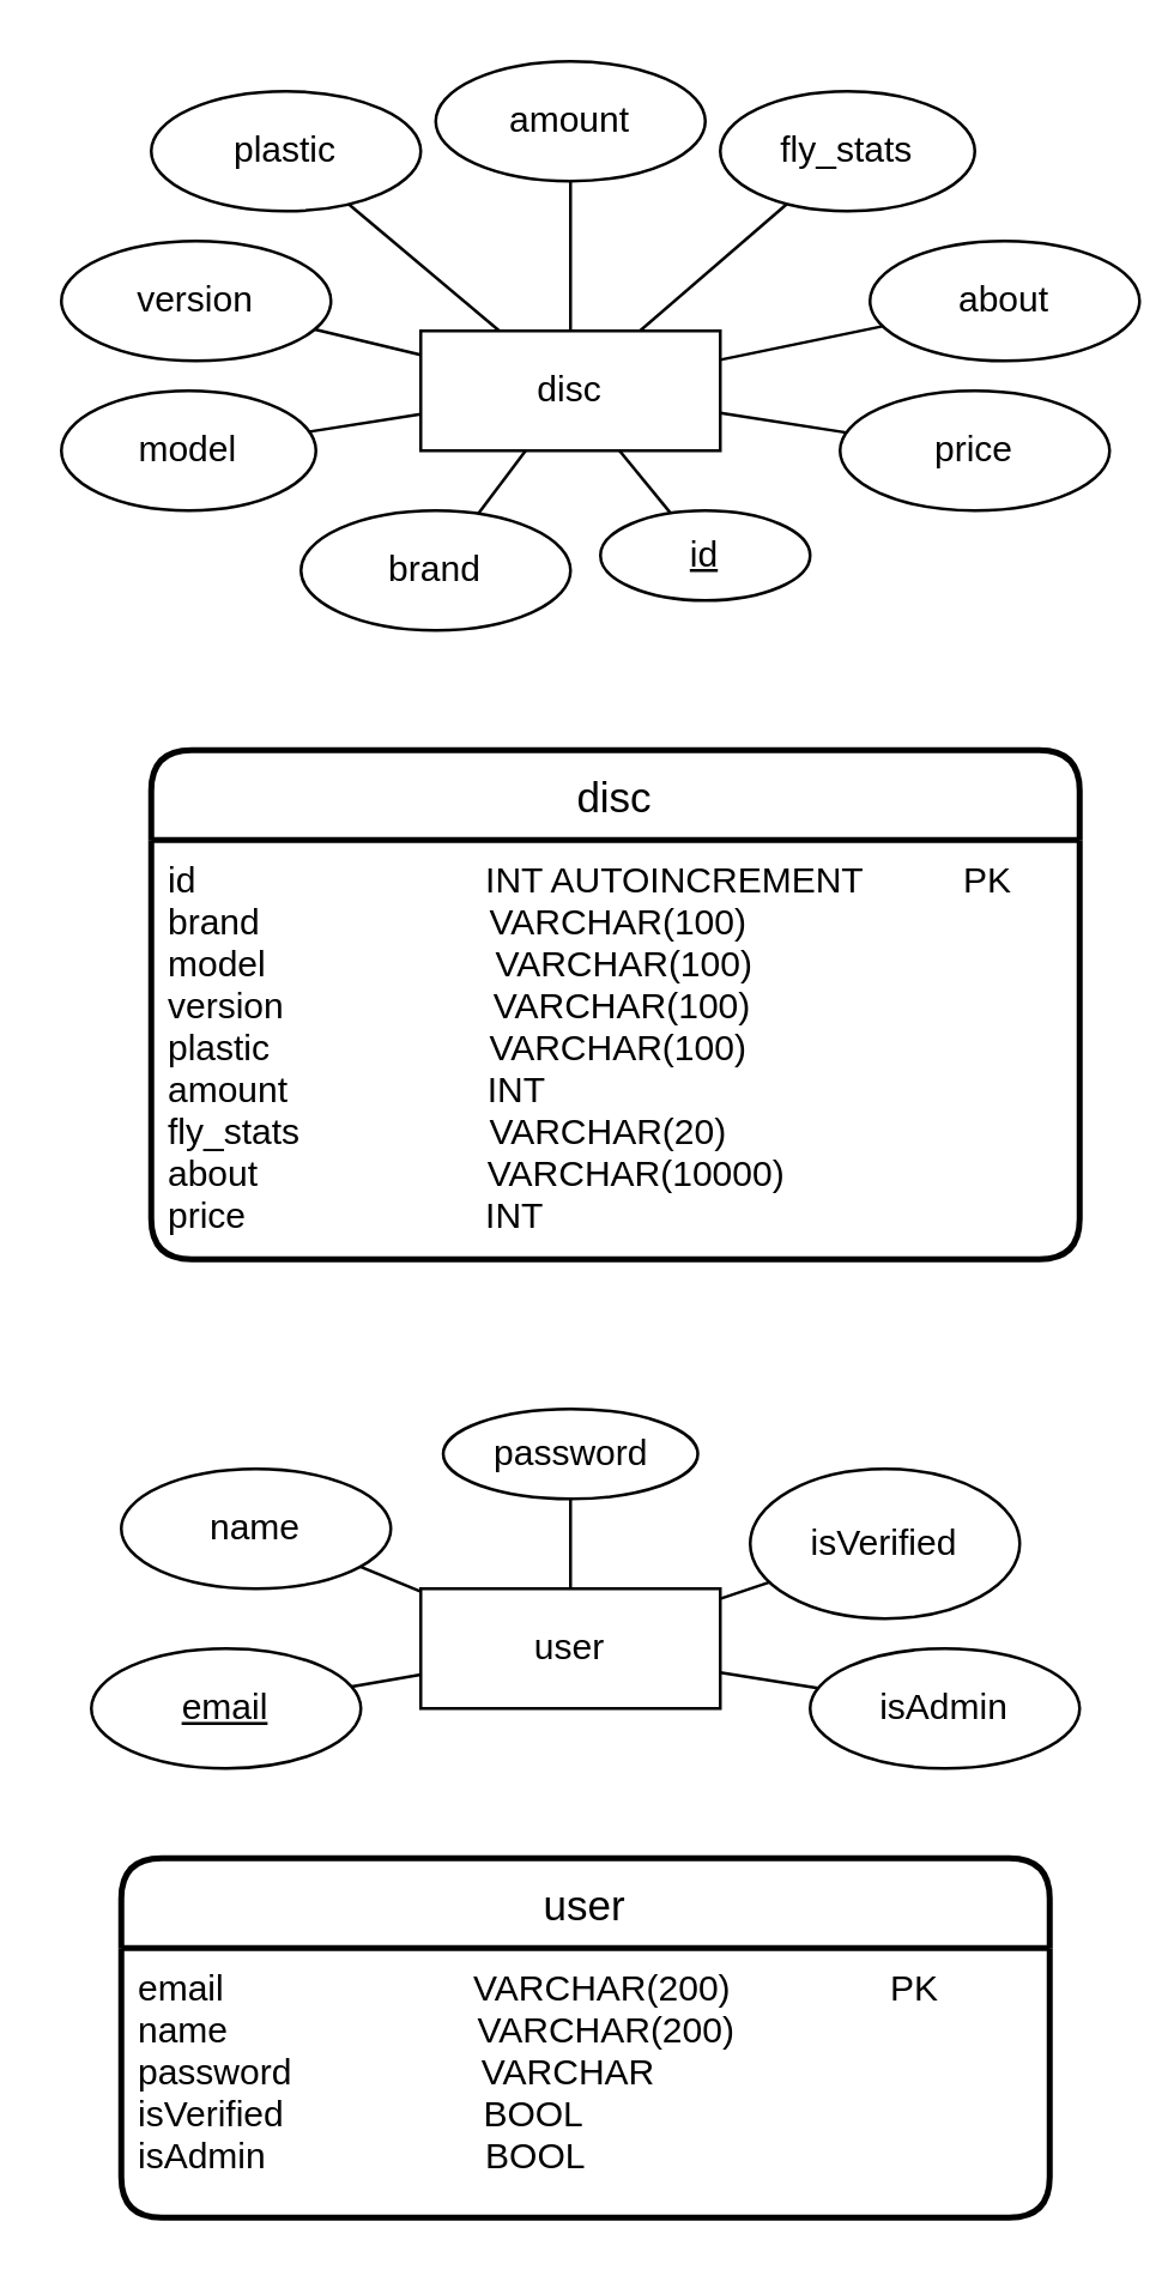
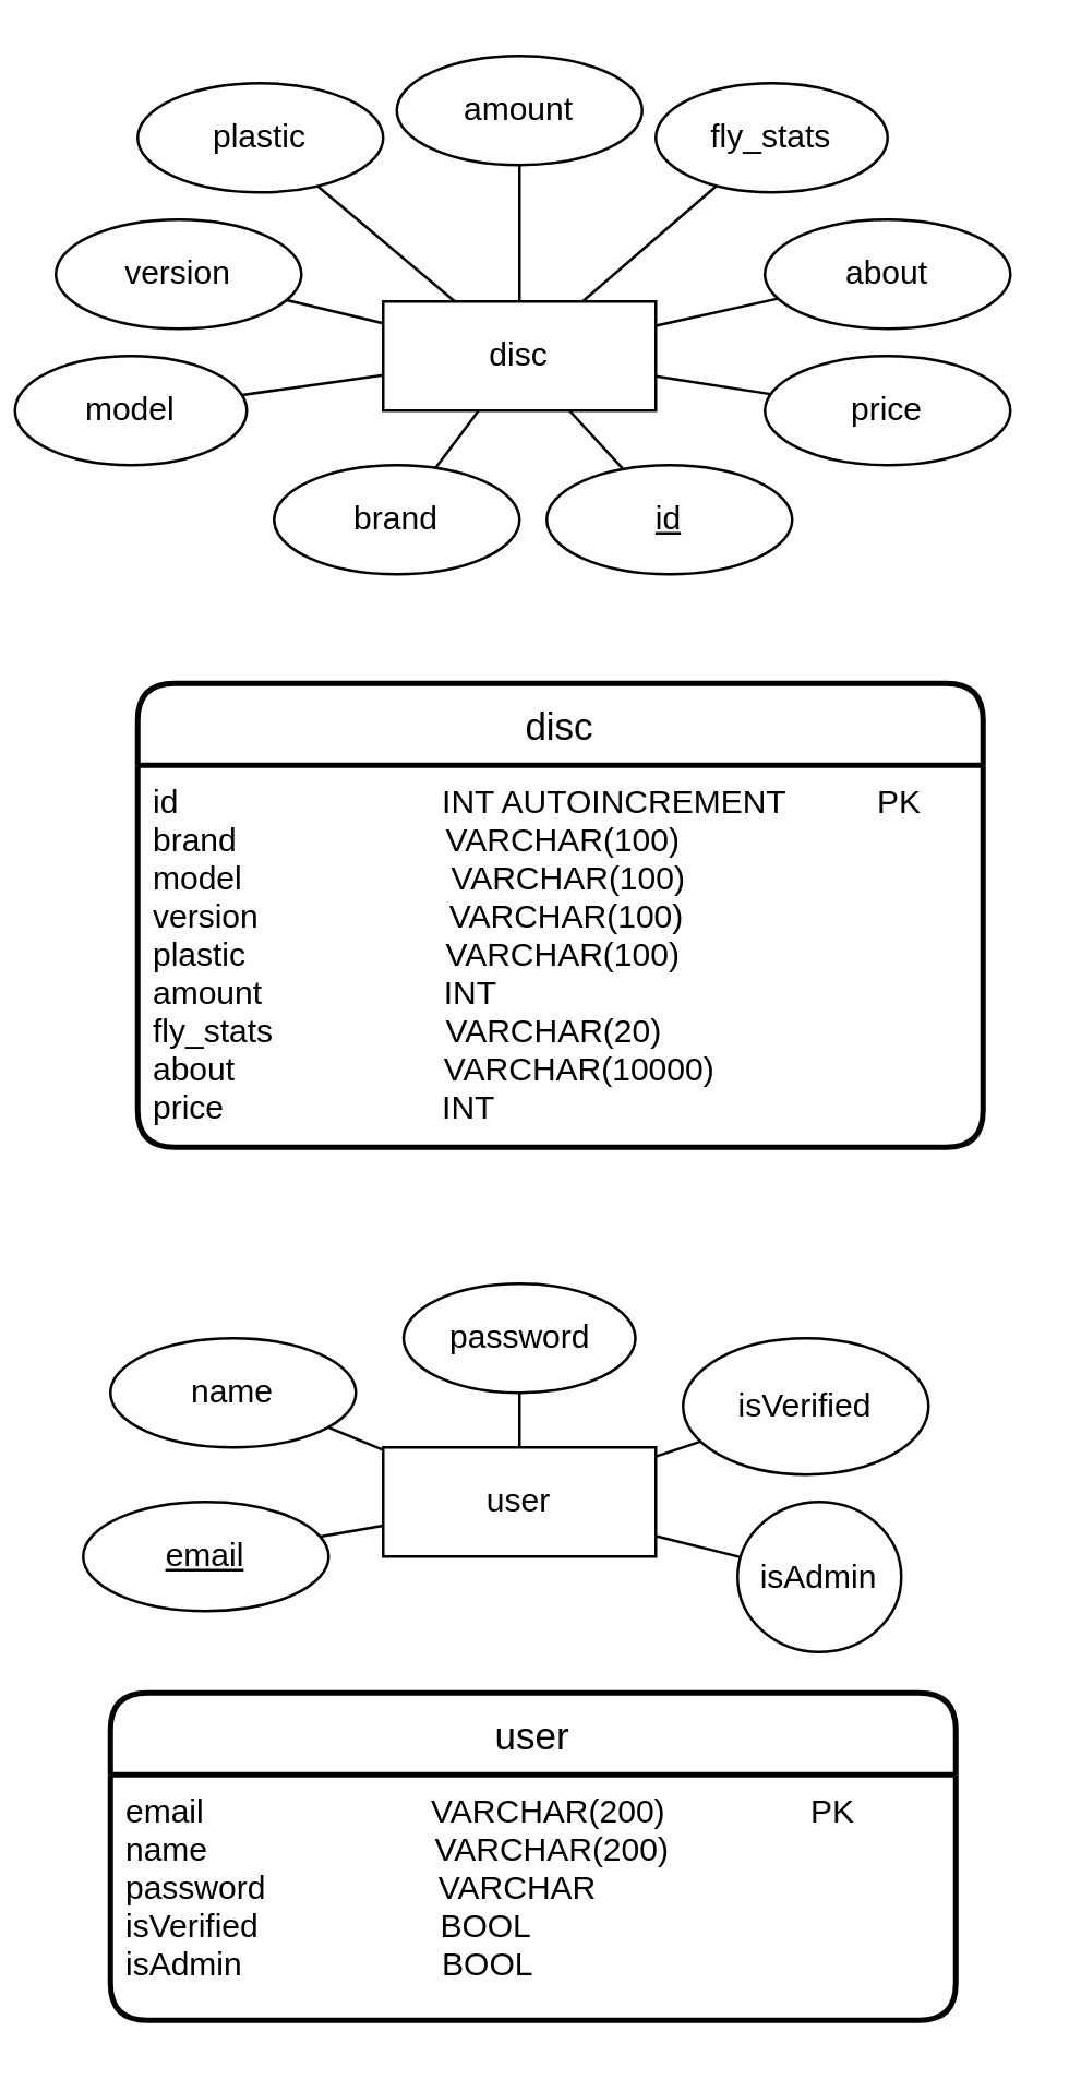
  <mxCell id="0" />
  <mxCell id="1" parent="0" />
  <mxCell id="2" value="disc" style="whiteSpace=wrap;html=1;align=center;" parent="1" vertex="1"><mxGeometry x="140" y="110" width="100" height="40" as="geometry" /></mxCell>
- <mxCell id="3" value="model" style="ellipse;whiteSpace=wrap;html=1;align=center;" parent="1" vertex="1"><mxGeometry x="20" y="130" width="85" height="40" as="geometry" /></mxCell>
+ <mxCell id="3" value="model" style="ellipse;whiteSpace=wrap;html=1;align=center;" parent="1" vertex="1"><mxGeometry x="5" y="130" width="85" height="40" as="geometry" /></mxCell>
  <mxCell id="4" value="version" style="ellipse;whiteSpace=wrap;html=1;align=center;" parent="1" vertex="1"><mxGeometry x="20" y="80" width="90" height="40" as="geometry" /></mxCell>
  <mxCell id="5" value="brand" style="ellipse;whiteSpace=wrap;html=1;align=center;" parent="1" vertex="1"><mxGeometry x="100" y="170" width="90" height="40" as="geometry" /></mxCell>
- <mxCell id="6" value="id" style="ellipse;whiteSpace=wrap;html=1;align=center;fontStyle=4;" parent="1" vertex="1"><mxGeometry x="200" y="170" width="70" height="30" as="geometry" /></mxCell>
+ <mxCell id="6" value="id" style="ellipse;whiteSpace=wrap;html=1;align=center;fontStyle=4;" parent="1" vertex="1"><mxGeometry x="200" y="170" width="90" height="40" as="geometry" /></mxCell>
  <mxCell id="7" value="plastic" style="ellipse;whiteSpace=wrap;html=1;align=center;" parent="1" vertex="1"><mxGeometry x="50" y="30" width="90" height="40" as="geometry" /></mxCell>
  <mxCell id="8" value="" style="endArrow=none;html=1;rounded=0;" parent="1" source="2" target="6" edge="1"><mxGeometry relative="1" as="geometry"><mxPoint x="170" y="190" as="sourcePoint" /><mxPoint x="330" y="190" as="targetPoint" /></mxGeometry></mxCell>
  <mxCell id="9" value="" style="endArrow=none;html=1;rounded=0;" parent="1" source="7" target="2" edge="1"><mxGeometry relative="1" as="geometry"><mxPoint x="170" y="190" as="sourcePoint" /><mxPoint x="330" y="190" as="targetPoint" /></mxGeometry></mxCell>
  <mxCell id="10" value="" style="endArrow=none;html=1;rounded=0;" parent="1" source="2" target="3" edge="1"><mxGeometry relative="1" as="geometry"><mxPoint x="170" y="190" as="sourcePoint" /><mxPoint x="330" y="190" as="targetPoint" /></mxGeometry></mxCell>
  <mxCell id="11" value="" style="endArrow=none;html=1;rounded=0;" parent="1" source="2" target="4" edge="1"><mxGeometry relative="1" as="geometry"><mxPoint x="170" y="190" as="sourcePoint" /><mxPoint x="330" y="190" as="targetPoint" /></mxGeometry></mxCell>
  <mxCell id="12" value="" style="endArrow=none;html=1;rounded=0;" parent="1" source="5" target="2" edge="1"><mxGeometry relative="1" as="geometry"><mxPoint x="170" y="190" as="sourcePoint" /><mxPoint x="180" y="190" as="targetPoint" /></mxGeometry></mxCell>
  <mxCell id="13" value="amount" style="ellipse;whiteSpace=wrap;html=1;align=center;" parent="1" vertex="1"><mxGeometry x="145" y="20" width="90" height="40" as="geometry" /></mxCell>
  <mxCell id="14" value="" style="endArrow=none;html=1;rounded=0;" parent="1" source="13" target="2" edge="1"><mxGeometry relative="1" as="geometry"><mxPoint x="316.67" y="150" as="sourcePoint" /><mxPoint x="380.003" y="130" as="targetPoint" /></mxGeometry></mxCell>
  <mxCell id="15" value="user" style="swimlane;childLayout=stackLayout;horizontal=1;startSize=30;horizontalStack=0;rounded=1;fontSize=14;fontStyle=0;strokeWidth=2;resizeParent=0;resizeLast=1;shadow=0;dashed=0;align=center;" parent="1" vertex="1"><mxGeometry x="40" y="620" width="310" height="120" as="geometry" /></mxCell>
  <mxCell id="16" value="email                         VARCHAR(200)                PK&#10;name                         VARCHAR(200)&#10;password                   VARCHAR&#10;isVerified                    BOOL&#10;isAdmin                      BOOL&#10;&#10;" style="align=left;strokeColor=none;fillColor=none;spacingLeft=4;fontSize=12;verticalAlign=top;resizable=0;rotatable=0;part=1;" parent="15" vertex="1"><mxGeometry y="30" width="310" height="90" as="geometry" /></mxCell>
  <mxCell id="17" value="fly_stats" style="ellipse;whiteSpace=wrap;html=1;align=center;" parent="1" vertex="1"><mxGeometry x="240" y="30" width="85" height="40" as="geometry" /></mxCell>
- <mxCell id="18" value="about" style="ellipse;whiteSpace=wrap;html=1;align=center;" parent="1" vertex="1"><mxGeometry x="290" y="80" width="90" height="40" as="geometry" /></mxCell>
+ <mxCell id="18" value="about" style="ellipse;whiteSpace=wrap;html=1;align=center;" parent="1" vertex="1"><mxGeometry x="280" y="80" width="90" height="40" as="geometry" /></mxCell>
  <mxCell id="19" value="price" style="ellipse;whiteSpace=wrap;html=1;align=center;" parent="1" vertex="1"><mxGeometry x="280" y="130" width="90" height="40" as="geometry" /></mxCell>
  <mxCell id="20" value="" style="endArrow=none;html=1;rounded=0;" parent="1" source="19" target="2" edge="1"><mxGeometry relative="1" as="geometry"><mxPoint x="190" y="60" as="sourcePoint" /><mxPoint x="232.727" y="40" as="targetPoint" /></mxGeometry></mxCell>
  <mxCell id="21" value="" style="endArrow=none;html=1;rounded=0;" parent="1" source="2" target="17" edge="1"><mxGeometry relative="1" as="geometry"><mxPoint x="180.786" y="40" as="sourcePoint" /><mxPoint x="350" y="60" as="targetPoint" /></mxGeometry></mxCell>
  <mxCell id="22" value="" style="endArrow=none;html=1;rounded=0;" parent="1" source="2" target="18" edge="1"><mxGeometry relative="1" as="geometry"><mxPoint x="212.731" y="40" as="sourcePoint" /><mxPoint x="350" y="60" as="targetPoint" /></mxGeometry></mxCell>
  <mxCell id="23" value="disc" style="swimlane;childLayout=stackLayout;horizontal=1;startSize=30;horizontalStack=0;rounded=1;fontSize=14;fontStyle=0;strokeWidth=2;resizeParent=0;resizeLast=1;shadow=0;dashed=0;align=center;" parent="1" vertex="1"><mxGeometry x="50" y="250" width="310" height="170" as="geometry" /></mxCell>
  <mxCell id="24" value="id                             INT AUTOINCREMENT          PK&#10;brand                       VARCHAR(100)&#10;model                       VARCHAR(100)&#10;version                     VARCHAR(100)&#10;plastic                      VARCHAR(100)&#10;amount                    INT&#10;fly_stats                   VARCHAR(20)&#10;about                       VARCHAR(10000)&#10;price                        INT&#10;" style="align=left;strokeColor=none;fillColor=none;spacingLeft=4;fontSize=12;verticalAlign=top;resizable=0;rotatable=0;part=1;" parent="23" vertex="1"><mxGeometry y="30" width="310" height="140" as="geometry" /></mxCell>
  <mxCell id="25" value="user" style="whiteSpace=wrap;html=1;align=center;" parent="1" vertex="1"><mxGeometry x="140" y="530" width="100" height="40" as="geometry" /></mxCell>
- <mxCell id="26" value="password" style="ellipse;whiteSpace=wrap;html=1;align=center;" parent="1" vertex="1"><mxGeometry x="147.5" y="470" width="85" height="30" as="geometry" /></mxCell>
+ <mxCell id="26" value="password" style="ellipse;whiteSpace=wrap;html=1;align=center;" parent="1" vertex="1"><mxGeometry x="147.5" y="470" width="85" height="40" as="geometry" /></mxCell>
  <mxCell id="27" value="isVerified" style="ellipse;whiteSpace=wrap;html=1;align=center;" parent="1" vertex="1"><mxGeometry x="250" y="490" width="90" height="50" as="geometry" /></mxCell>
  <mxCell id="28" value="name" style="ellipse;whiteSpace=wrap;html=1;align=center;" parent="1" vertex="1"><mxGeometry x="40" y="490" width="90" height="40" as="geometry" /></mxCell>
  <mxCell id="29" value="email" style="ellipse;whiteSpace=wrap;html=1;align=center;fontStyle=4;" parent="1" vertex="1"><mxGeometry x="30" y="550" width="90" height="40" as="geometry" /></mxCell>
- <mxCell id="30" value="isAdmin" style="ellipse;whiteSpace=wrap;html=1;align=center;" parent="1" vertex="1"><mxGeometry x="270" y="550" width="90" height="40" as="geometry" /></mxCell>
+ <mxCell id="30" value="isAdmin" style="ellipse;whiteSpace=wrap;html=1;align=center;" parent="1" vertex="1"><mxGeometry x="270" y="550" width="60" height="55" as="geometry" /></mxCell>
  <mxCell id="31" value="" style="endArrow=none;html=1;rounded=0;" parent="1" source="25" target="29" edge="1"><mxGeometry relative="1" as="geometry"><mxPoint x="170" y="610" as="sourcePoint" /><mxPoint x="330" y="610" as="targetPoint" /></mxGeometry></mxCell>
  <mxCell id="32" value="" style="endArrow=none;html=1;rounded=0;" parent="1" source="30" target="25" edge="1"><mxGeometry relative="1" as="geometry"><mxPoint x="170" y="610" as="sourcePoint" /><mxPoint x="330" y="610" as="targetPoint" /></mxGeometry></mxCell>
  <mxCell id="33" value="" style="endArrow=none;html=1;rounded=0;" parent="1" source="25" target="26" edge="1"><mxGeometry relative="1" as="geometry"><mxPoint x="170" y="610" as="sourcePoint" /><mxPoint x="330" y="610" as="targetPoint" /></mxGeometry></mxCell>
  <mxCell id="34" value="" style="endArrow=none;html=1;rounded=0;" parent="1" source="25" target="27" edge="1"><mxGeometry relative="1" as="geometry"><mxPoint x="170" y="610" as="sourcePoint" /><mxPoint x="330" y="610" as="targetPoint" /></mxGeometry></mxCell>
  <mxCell id="35" value="" style="endArrow=none;html=1;rounded=0;" parent="1" source="28" target="25" edge="1"><mxGeometry relative="1" as="geometry"><mxPoint x="170" y="610" as="sourcePoint" /><mxPoint x="180" y="610" as="targetPoint" /></mxGeometry></mxCell>
